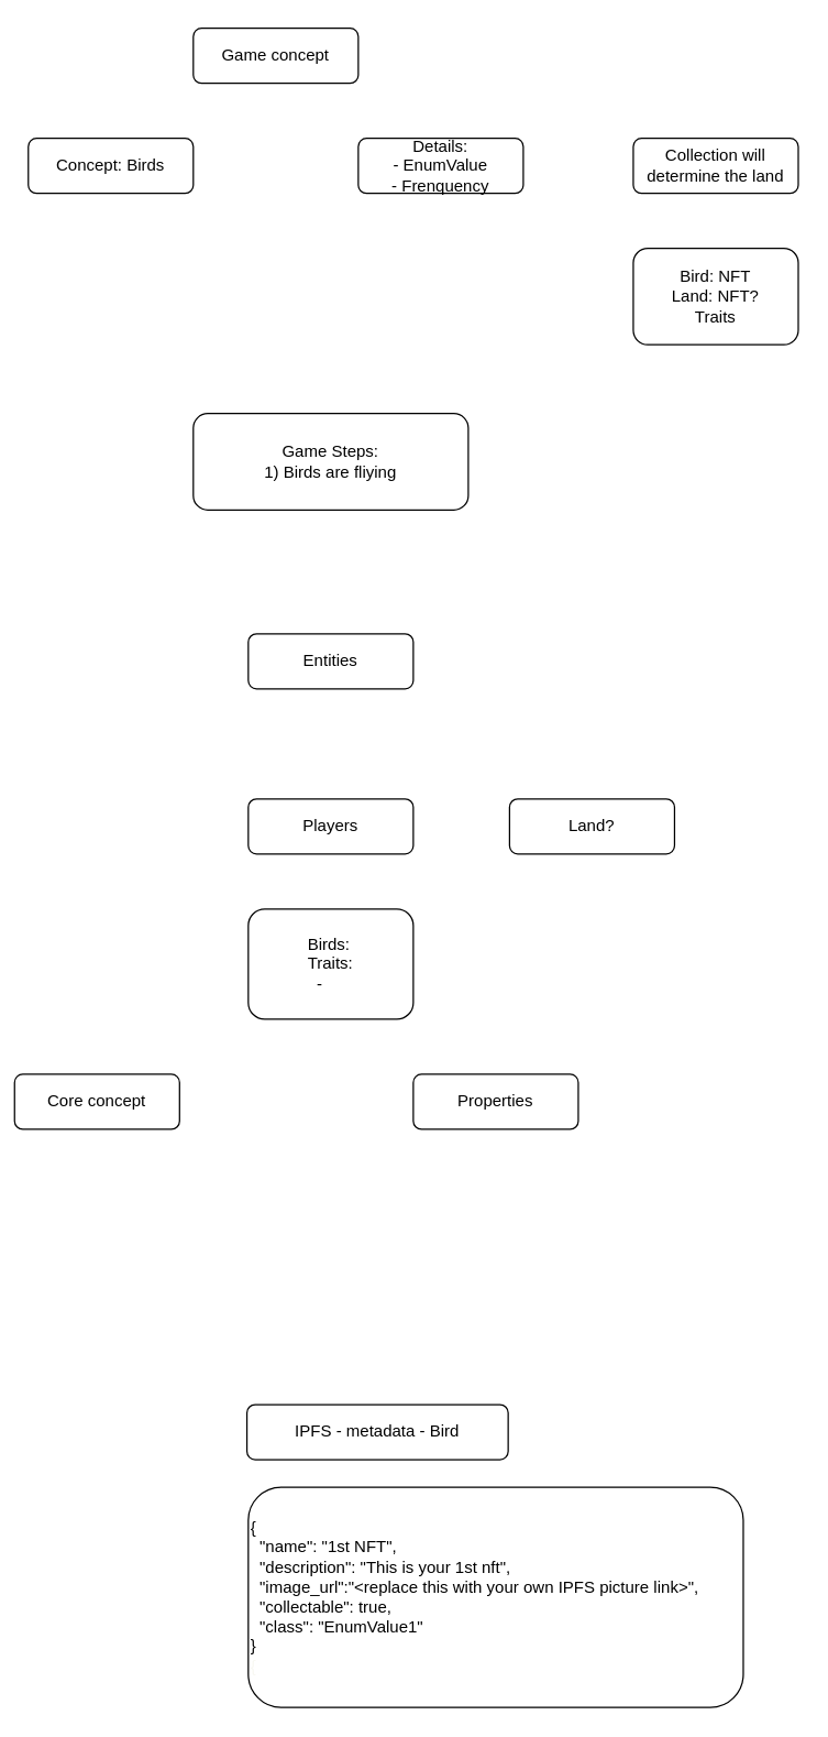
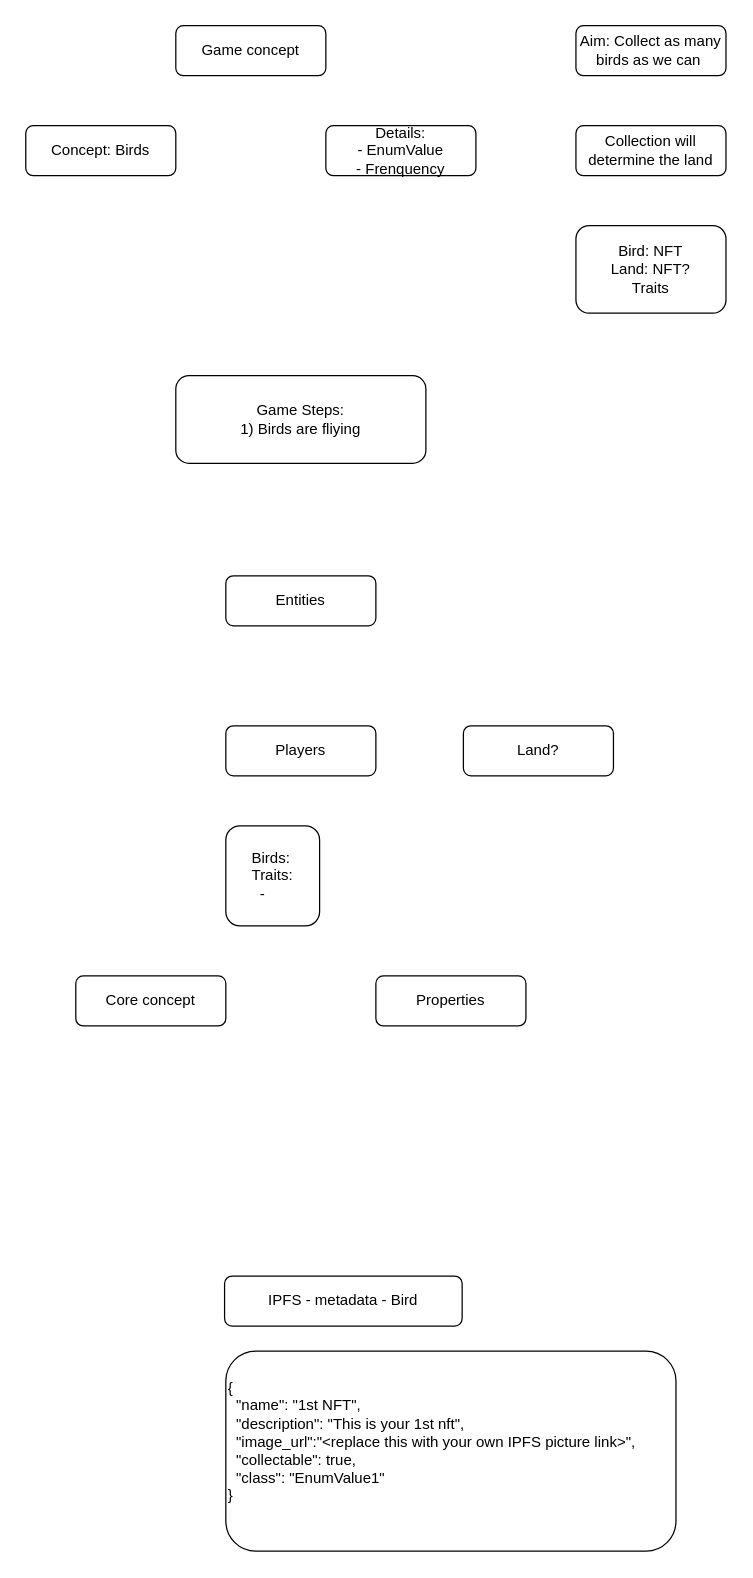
  <mxCell id="0" />
  <mxCell id="1" parent="0" />
  <mxCell id="2" value="Game concept" style="rounded=1;whiteSpace=wrap;html=1;fontSize=12;glass=0;strokeWidth=1;shadow=0;" parent="1" vertex="1"><mxGeometry x="140" y="20" width="120" height="40" as="geometry" /></mxCell>
  <mxCell id="3" value="Concept: Birds" style="rounded=1;whiteSpace=wrap;html=1;fontSize=12;glass=0;strokeWidth=1;shadow=0;" vertex="1" parent="1"><mxGeometry x="20" y="100" width="120" height="40" as="geometry" /></mxCell>
  <mxCell id="4" value="Details:&lt;br&gt;- EnumValue&lt;br&gt;- Frenquency" style="rounded=1;whiteSpace=wrap;html=1;fontSize=12;glass=0;strokeWidth=1;shadow=0;" vertex="1" parent="1"><mxGeometry x="260" y="100" width="120" height="40" as="geometry" /></mxCell>
+ <mxCell id="5" value="Aim: Collect as many birds as we can&amp;nbsp;" style="rounded=1;whiteSpace=wrap;html=1;fontSize=12;glass=0;strokeWidth=1;shadow=0;" vertex="1" parent="1"><mxGeometry x="460" y="20" width="120" height="40" as="geometry" /></mxCell>
  <mxCell id="6" value="Collection will determine the land" style="rounded=1;whiteSpace=wrap;html=1;fontSize=12;glass=0;strokeWidth=1;shadow=0;" vertex="1" parent="1"><mxGeometry x="460" y="100" width="120" height="40" as="geometry" /></mxCell>
  <mxCell id="7" value="Bird: NFT&lt;br&gt;Land: NFT?&lt;br&gt;Traits&lt;br&gt;" style="rounded=1;whiteSpace=wrap;html=1;fontSize=12;glass=0;strokeWidth=1;shadow=0;" vertex="1" parent="1"><mxGeometry x="460" y="180" width="120" height="70" as="geometry" /></mxCell>
  <mxCell id="8" value="Game Steps:&lt;br&gt;1) Birds are fliying&lt;br&gt;" style="rounded=1;whiteSpace=wrap;html=1;fontSize=12;glass=0;strokeWidth=1;shadow=0;" vertex="1" parent="1"><mxGeometry x="140" y="300" width="200" height="70" as="geometry" /></mxCell>
- <mxCell id="9" value="&lt;div style=&quot;text-align: left;&quot;&gt;&lt;span style=&quot;background-color: initial;&quot;&gt;Birds:&lt;/span&gt;&lt;/div&gt;&lt;div style=&quot;text-align: left;&quot;&gt;&lt;span style=&quot;background-color: initial;&quot;&gt;Traits:&lt;/span&gt;&lt;/div&gt;&lt;div style=&quot;text-align: left;&quot;&gt;&lt;span style=&quot;background-color: initial;&quot;&gt;&amp;nbsp; -&amp;nbsp;&lt;/span&gt;&lt;/div&gt;" style="rounded=1;whiteSpace=wrap;html=1;fontSize=12;glass=0;strokeWidth=1;shadow=0;" vertex="1" parent="1"><mxGeometry x="180" y="660" width="120" height="80" as="geometry" /></mxCell>
- <mxCell id="10" value="Core concept" style="rounded=1;whiteSpace=wrap;html=1;fontSize=12;glass=0;strokeWidth=1;shadow=0;" vertex="1" parent="1"><mxGeometry x="10" y="780" width="120" height="40" as="geometry" /></mxCell>
+ <mxCell id="9" value="&lt;div style=&quot;text-align: left;&quot;&gt;&lt;span style=&quot;background-color: initial;&quot;&gt;Birds:&lt;/span&gt;&lt;/div&gt;&lt;div style=&quot;text-align: left;&quot;&gt;&lt;span style=&quot;background-color: initial;&quot;&gt;Traits:&lt;/span&gt;&lt;/div&gt;&lt;div style=&quot;text-align: left;&quot;&gt;&lt;span style=&quot;background-color: initial;&quot;&gt;&amp;nbsp; -&amp;nbsp;&lt;/span&gt;&lt;/div&gt;" style="rounded=1;whiteSpace=wrap;html=1;fontSize=12;glass=0;strokeWidth=1;shadow=0;" vertex="1" parent="1"><mxGeometry x="180" y="660" width="75" height="80" as="geometry" /></mxCell>
+ <mxCell id="10" value="Core concept" style="rounded=1;whiteSpace=wrap;html=1;fontSize=12;glass=0;strokeWidth=1;shadow=0;" vertex="1" parent="1"><mxGeometry x="60" y="780" width="120" height="40" as="geometry" /></mxCell>
  <mxCell id="11" value="Properties" style="rounded=1;whiteSpace=wrap;html=1;fontSize=12;glass=0;strokeWidth=1;shadow=0;" vertex="1" parent="1"><mxGeometry x="300" y="780" width="120" height="40" as="geometry" /></mxCell>
  <mxCell id="12" value="Players" style="rounded=1;whiteSpace=wrap;html=1;fontSize=12;glass=0;strokeWidth=1;shadow=0;" vertex="1" parent="1"><mxGeometry x="180" y="580" width="120" height="40" as="geometry" /></mxCell>
  <mxCell id="13" value="Entities" style="rounded=1;whiteSpace=wrap;html=1;fontSize=12;glass=0;strokeWidth=1;shadow=0;" vertex="1" parent="1"><mxGeometry x="180" y="460" width="120" height="40" as="geometry" /></mxCell>
  <mxCell id="14" value="Land?" style="rounded=1;whiteSpace=wrap;html=1;fontSize=12;glass=0;strokeWidth=1;shadow=0;" vertex="1" parent="1"><mxGeometry x="370" y="580" width="120" height="40" as="geometry" /></mxCell>
  <mxCell id="15" value="IPFS - metadata - Bird" style="rounded=1;whiteSpace=wrap;html=1;fontSize=12;glass=0;strokeWidth=1;shadow=0;" vertex="1" parent="1"><mxGeometry x="179" y="1020" width="190" height="40" as="geometry" /></mxCell>
  <mxCell id="16" value="&lt;div&gt;{&lt;/div&gt;&lt;div&gt;&amp;nbsp; &quot;name&quot;: &quot;1st NFT&quot;,&lt;/div&gt;&lt;div&gt;&amp;nbsp; &quot;description&quot;: &quot;This is your 1st nft&quot;,&lt;/div&gt;&lt;div&gt;&amp;nbsp; &quot;image_url&quot;:&quot;&amp;lt;replace this with your own IPFS picture link&amp;gt;&quot;,&lt;/div&gt;&lt;div&gt;&amp;nbsp; &quot;collectable&quot;: true,&lt;/div&gt;&lt;div&gt;&amp;nbsp; &quot;class&quot;: &quot;EnumValue1&quot;&amp;nbsp; &amp;nbsp;&lt;/div&gt;&lt;div&gt;}&lt;/div&gt;&lt;span style=&quot;box-sizing: border-box; color: rgb(248, 248, 242);&quot; class=&quot;token punctuation&quot;&gt;{&lt;/span&gt;" style="rounded=1;whiteSpace=wrap;html=1;fontSize=12;glass=0;strokeWidth=1;shadow=0;align=left;" vertex="1" parent="1"><mxGeometry x="180" y="1080" width="360" height="160" as="geometry" /></mxCell>
